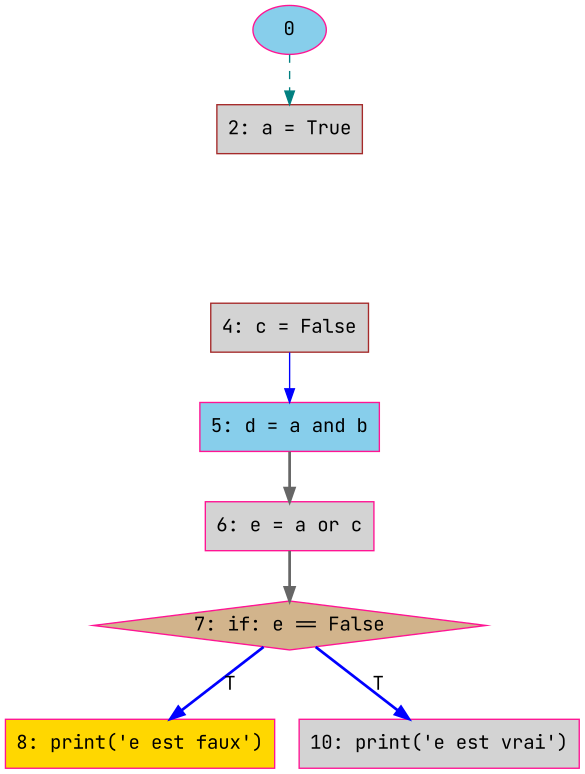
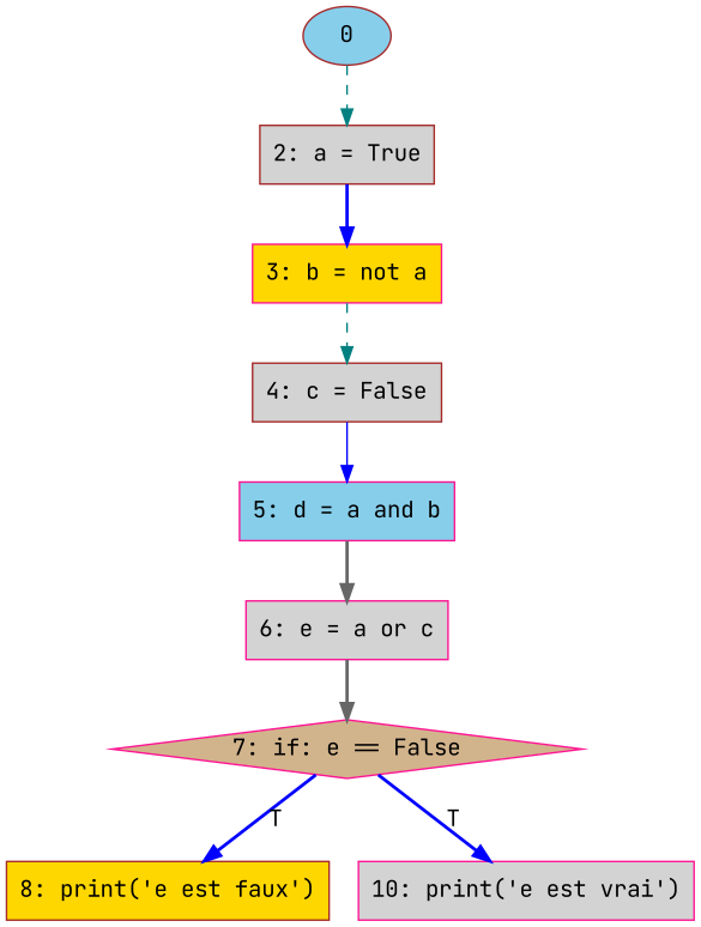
  digraph {
    fontname="JetBrains Mono"
    node [color=deeppink fillcolor=lightgrey fontname="JetBrains Mono" peripheries=1 shape=rectangle style=filled]
    edge [color=blue fontname="JetBrains Mono" style=bold]
    n1 [color=brown label="2: a = True"]
+   n2 [fillcolor=gold label="3: b = not a"]
    n3 [color=brown label="4: c = False"]
-   0 [fillcolor=skyblue peripheries="" shape=""]
+   0 [color=brown fillcolor=skyblue peripheries="" shape=""]
    n5 [fillcolor=skyblue label="5: d = a and b"]
    n6 [label="6: e = a or c"]
    n7 [fillcolor=tan label="7: if: e == False" shape=diamond]
-   n8 [fillcolor=gold label="8: print('e est faux')"]
+   n8 [color=brown fillcolor=gold label="8: print('e est faux')"]
    n9 [label="10: print('e est vrai')"]
+   n1 -> n2
+   n2 -> n3 [color=teal style=dashed]
    n3 -> n5 [style=solid]
    0 -> n1 [color=teal style=dashed]
    n5 -> n6 [color=gray40]
    n6 -> n7 [color=gray40]
    n7 -> n8 [label=T]
    n7 -> n9 [label=T]
  }
